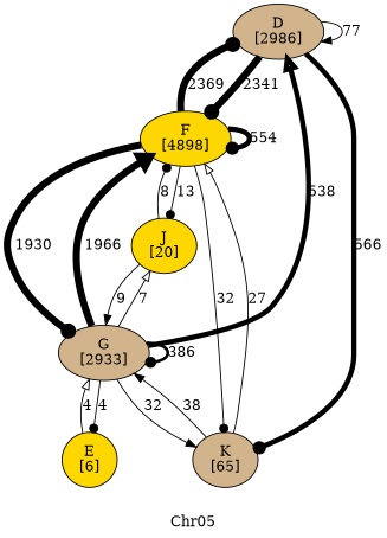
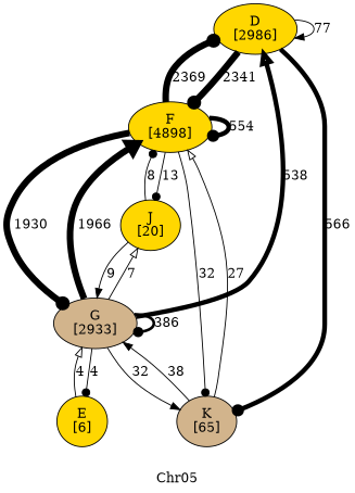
  digraph {
    label=Chr05
    node [fillcolor=tan style=filled]
    edge [arrowhead=dot penwidth=1]
-   n1 [label="D\n[2986]"]
+   n1 [fillcolor=gold label="D\n[2986]"]
    n2 [fillcolor=gold label="F\n[4898]"]
    n3 [label="K\n[65]"]
    n4 [label="G\n[2933]"]
    n5 [fillcolor=gold label="J\n[20]"]
    n6 [fillcolor=gold label="E\n[6]"]
    n1 -> n1 [arrowhead=normal label=77]
    n1 -> n2 [label=2341 penwidth=7]
    n1 -> n3 [label=566 penwidth=5]
    n2 -> n1 [label=2369 penwidth=7]
    n2 -> n2 [label=554 penwidth=5]
    n2 -> n3 [label=32]
    n2 -> n4 [label=1930 penwidth=7]
    n2 -> n5 [label=13]
    n3 -> n2 [arrowhead=onormal label=27]
    n3 -> n4 [arrowhead=normal label=38]
    n4 -> n1 [arrowhead=onormal label=538 penwidth=5]
    n4 -> n2 [arrowhead=normal label=1966 penwidth=7]
    n4 -> n3 [arrowhead=normal label=32]
    n4 -> n4 [label=386 penwidth=3]
    n4 -> n5 [arrowhead=onormal label=7]
    n4 -> n6 [label=4]
    n5 -> n2 [label=8]
    n5 -> n4 [arrowhead=normal label=9]
    n6 -> n4 [arrowhead=onormal label=4]
  }
